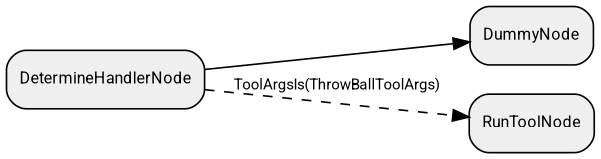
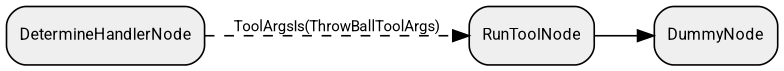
  digraph {
    compound=true
    fontname=Roboto
    rankdir=LR
    node [fillcolor="#EFEFEF" fontname=Roboto fontsize=10 shape=box style="rounded,filled"]
    edge [fontname=Roboto fontsize=9]
    n1 [label=DummyNode]
    n2 [label=DetermineHandlerNode]
    n3 [label=RunToolNode]
    n2 -> n3 [label="ToolArgsIs(ThrowBallToolArgs)" style=dashed]
-   n2 -> n1 [style=solid]
+   n3 -> n1 [style=solid]
  }
